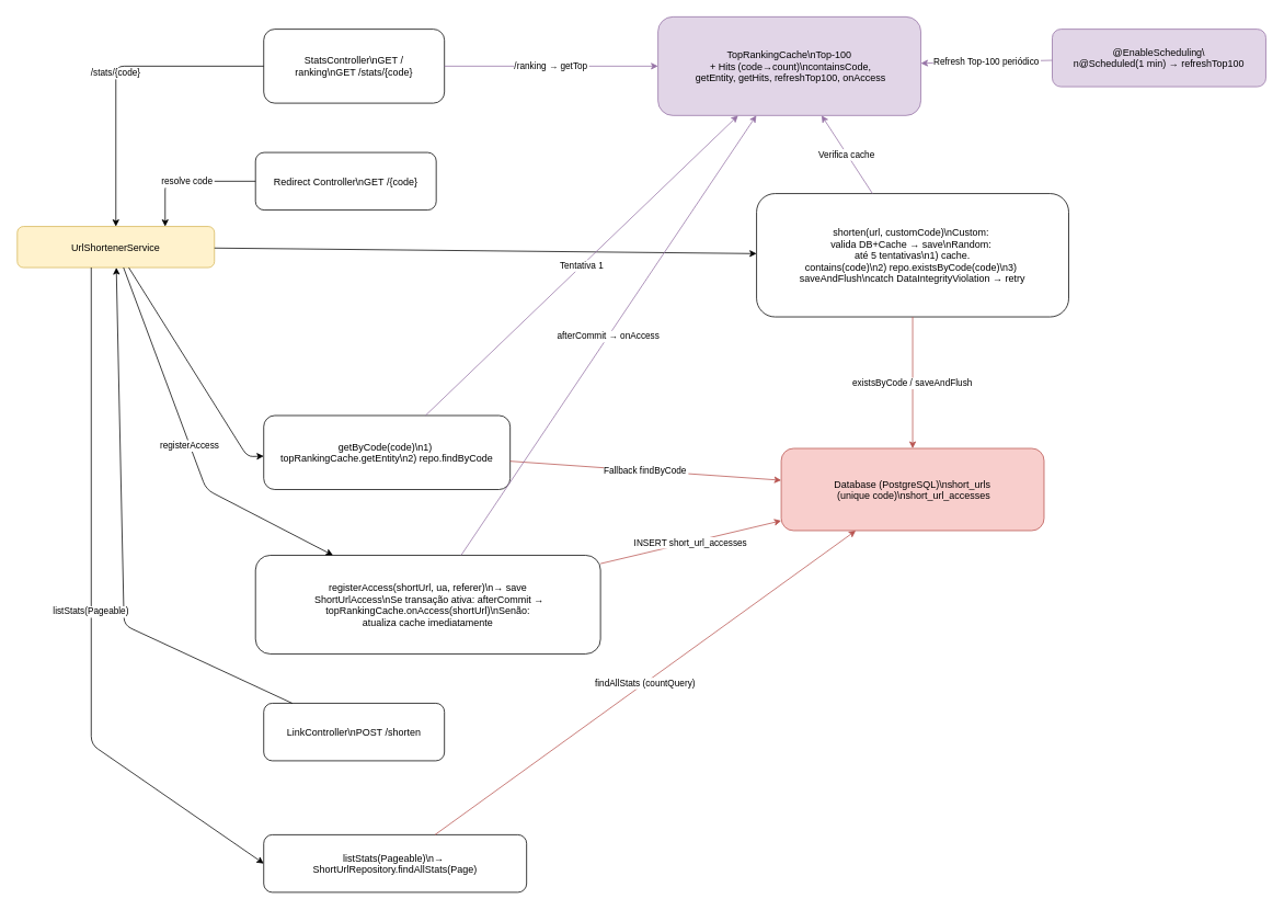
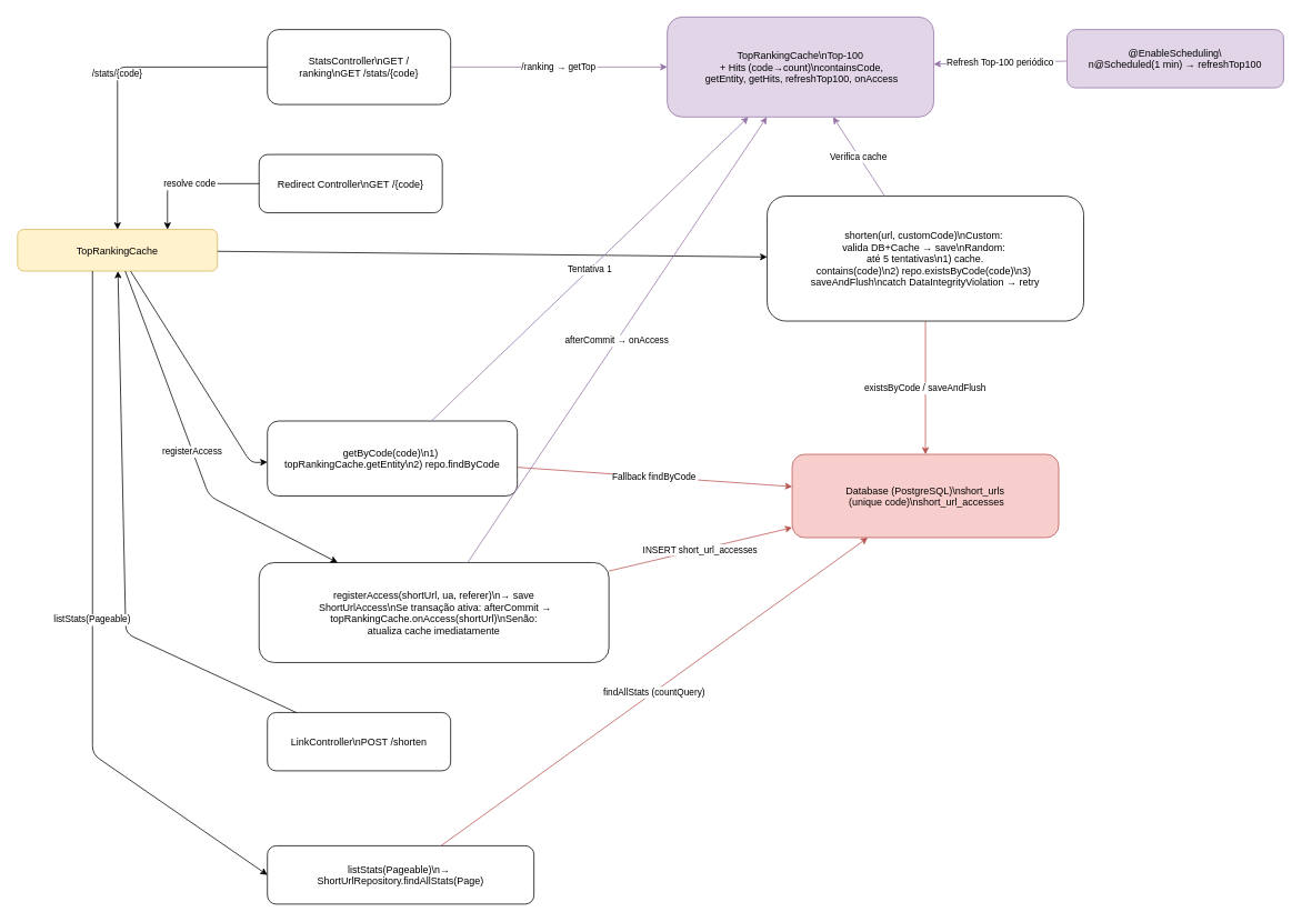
  <mxCell id="0" />
  <mxCell id="1" parent="0" />
  <mxCell id="2" value="LinkController\nPOST /shorten" style="shape=rectangle;rounded=1;fillColor=#fff;strokeColor=#000;fontSize=12" parent="1" vertex="1"><mxGeometry x="320" y="855" width="220" height="70" as="geometry" /></mxCell>
  <mxCell id="3" value="StatsController\nGET /&#10;ranking\nGET /stats/{code}" style="shape=rectangle;rounded=1;fillColor=#fff;strokeColor=#000;fontSize=12" parent="1" vertex="1"><mxGeometry x="320" y="35" width="220" height="90" as="geometry" /></mxCell>
  <mxCell id="4" value="Redirect Controller\nGET /{code}" style="shape=rectangle;rounded=1;fillColor=#fff;strokeColor=#000;fontSize=12" parent="1" vertex="1"><mxGeometry x="310" y="185" width="220" height="70" as="geometry" /></mxCell>
- <mxCell id="5" value="UrlShortenerService" style="shape=rectangle;rounded=1;fillColor=#fff2cc;strokeColor=#d6b656;fontSize=12" parent="1" vertex="1"><mxGeometry x="20" y="275" width="240" height="50" as="geometry" /></mxCell>
+ <mxCell id="5" value="TopRankingCache" style="shape=rectangle;rounded=1;fillColor=#fff2cc;strokeColor=#d6b656;fontSize=12" parent="1" vertex="1"><mxGeometry x="20" y="275" width="240" height="50" as="geometry" /></mxCell>
  <mxCell id="6" value="shorten(url, customCode)\nCustom: &#10;valida DB+Cache → save\nRandom: &#10;até 5 tentativas\n1) cache.&#10;contains(code)\n2) repo.existsByCode(code)\n3) &#10;saveAndFlush\ncatch DataIntegrityViolation → retry" style="shape=rectangle;rounded=1;fillColor=#ffffff;strokeColor=#000000;fontSize=12" parent="1" vertex="1"><mxGeometry x="920" y="235" width="380" height="150" as="geometry" /></mxCell>
  <mxCell id="7" value="getByCode(code)\n1) &#10;topRankingCache.getEntity\n2) repo.findByCode" style="shape=rectangle;rounded=1;fillColor=#ffffff;strokeColor=#000000;fontSize=12" parent="1" vertex="1"><mxGeometry x="320" y="505" width="300" height="90" as="geometry" /></mxCell>
  <mxCell id="8" value="registerAccess(shortUrl, ua, referer)\n→ save&#10; ShortUrlAccess\nSe transação ativa: afterCommit →&#10; topRankingCache.onAccess(shortUrl)\nSenão: &#10;atualiza cache imediatamente" style="shape=rectangle;rounded=1;fillColor=#ffffff;strokeColor=#000000;fontSize=12" parent="1" vertex="1"><mxGeometry x="310" y="675" width="420" height="120" as="geometry" /></mxCell>
  <mxCell id="9" value="listStats(Pageable)\n→ &#10;ShortUrlRepository.findAllStats(Page)" style="shape=rectangle;rounded=1;fillColor=#ffffff;strokeColor=#000000;fontSize=12" parent="1" vertex="1"><mxGeometry x="320" y="1015" width="320" height="70" as="geometry" /></mxCell>
  <mxCell id="10" value="TopRankingCache\nTop-100&#10; + Hits (code→count)\ncontainsCode,&#10; getEntity, getHits, refreshTop100, onAccess" style="shape=rectangle;rounded=1;fillColor=#e1d5e7;strokeColor=#9673a6;fontSize=12" parent="1" vertex="1"><mxGeometry x="800" y="20" width="320" height="120" as="geometry" /></mxCell>
  <mxCell id="11" value="@EnableScheduling\&#10;n@Scheduled(1 min) → refreshTop100" style="shape=rectangle;rounded=1;fillColor=#e1d5e7;strokeColor=#9673a6;fontSize=12" parent="1" vertex="1"><mxGeometry x="1280" y="35" width="260" height="70" as="geometry" /></mxCell>
  <mxCell id="12" value="Database (PostgreSQL)\nshort_urls&#10; (unique code)\nshort_url_accesses" style="shape=rectangle;rounded=1;fillColor=#f8cecc;strokeColor=#b85450;fontSize=12" parent="1" vertex="1"><mxGeometry x="950" y="545" width="320" height="100" as="geometry" /></mxCell>
  <mxCell id="13" style="endArrow=classic;strokeColor=#000" parent="1" source="2" target="5" edge="1"><mxGeometry relative="1" as="geometry"><Array as="points"><mxPoint x="150" y="760" /></Array></mxGeometry></mxCell>
  <mxCell id="14" style="endArrow=classic;strokeColor=#000" parent="1" source="5" target="6" edge="1"><mxGeometry relative="1" as="geometry" /></mxCell>
  <mxCell id="15" value="Verifica cache" style="endArrow=classic;strokeColor=#9673a6;fontSize=11" parent="1" source="6" target="10" edge="1"><mxGeometry relative="1" as="geometry" /></mxCell>
  <mxCell id="16" value="existsByCode / saveAndFlush" style="endArrow=classic;strokeColor=#b85450;fontSize=11" parent="1" source="6" target="12" edge="1"><mxGeometry relative="1" as="geometry" /></mxCell>
  <mxCell id="17" value="/ranking → getTop" style="endArrow=classic;strokeColor=#9673a6;fontSize=11" parent="1" source="3" target="10" edge="1"><mxGeometry relative="1" as="geometry" /></mxCell>
  <mxCell id="18" value="/stats/{code}" style="endArrow=classic;strokeColor=#000;fontSize=11" parent="1" source="3" target="5" edge="1"><mxGeometry relative="1" as="geometry"><Array as="points"><mxPoint x="140" y="80" /></Array></mxGeometry></mxCell>
  <mxCell id="19" style="endArrow=classic;strokeColor=#000" parent="1" source="5" target="7" edge="1"><mxGeometry relative="1" as="geometry"><Array as="points"><mxPoint x="300" y="555" /></Array></mxGeometry></mxCell>
  <mxCell id="20" value="Tentativa 1" style="endArrow=classic;strokeColor=#9673a6;fontSize=11" parent="1" source="7" target="10" edge="1"><mxGeometry relative="1" as="geometry" /></mxCell>
  <mxCell id="21" value="Fallback findByCode" style="endArrow=classic;strokeColor=#b85450;fontSize=11" parent="1" source="7" target="12" edge="1"><mxGeometry relative="1" as="geometry" /></mxCell>
  <mxCell id="22" value="resolve code" style="endArrow=classic;strokeColor=#000;fontSize=11;entryX=0.75;entryY=0;entryDx=0;entryDy=0;" parent="1" source="4" target="5" edge="1"><mxGeometry relative="1" as="geometry"><Array as="points"><mxPoint x="200" y="220" /></Array></mxGeometry></mxCell>
  <mxCell id="23" value="registerAccess" style="endArrow=classic;strokeColor=#000;fontSize=11" parent="1" source="5" target="8" edge="1"><mxGeometry relative="1" as="geometry"><Array as="points"><mxPoint x="250" y="595" /></Array></mxGeometry></mxCell>
  <mxCell id="24" value="INSERT short_url_accesses" style="endArrow=classic;strokeColor=#b85450;fontSize=11" parent="1" source="8" target="12" edge="1"><mxGeometry relative="1" as="geometry" /></mxCell>
  <mxCell id="25" value="afterCommit → onAccess" style="endArrow=classic;strokeColor=#9673a6;fontSize=11" parent="1" source="8" target="10" edge="1"><mxGeometry relative="1" as="geometry" /></mxCell>
  <mxCell id="26" value="Refresh Top-100 periódico" style="endArrow=classic;strokeColor=#9673a6;fontSize=11" parent="1" source="11" target="10" edge="1"><mxGeometry relative="1" as="geometry" /></mxCell>
  <mxCell id="27" value="listStats(Pageable)" style="endArrow=classic;strokeColor=#000;fontSize=11;entryX=0;entryY=0.5;entryDx=0;entryDy=0;" parent="1" target="9" edge="1"><mxGeometry relative="1" as="geometry"><mxPoint x="110" y="325" as="sourcePoint" /><mxPoint x="290" y="902.353" as="targetPoint" /><Array as="points"><mxPoint x="110" y="905" /></Array></mxGeometry></mxCell>
  <mxCell id="28" value="findAllStats (countQuery)" style="endArrow=classic;strokeColor=#b85450;fontSize=11" parent="1" source="9" target="12" edge="1"><mxGeometry relative="1" as="geometry" /></mxCell>
